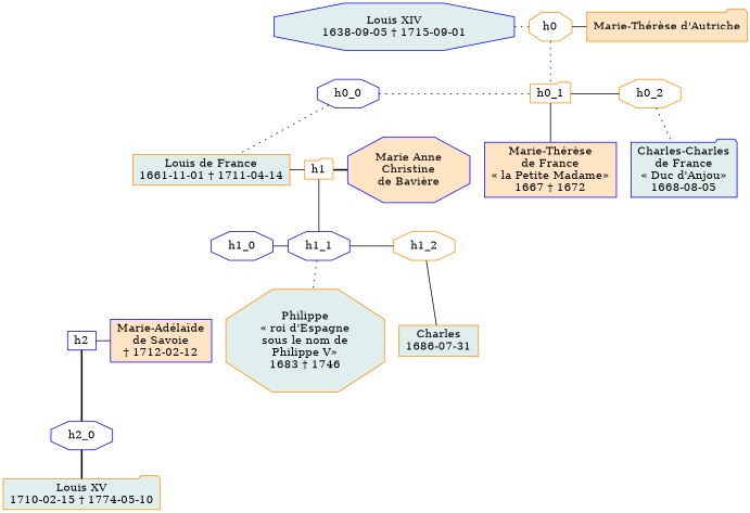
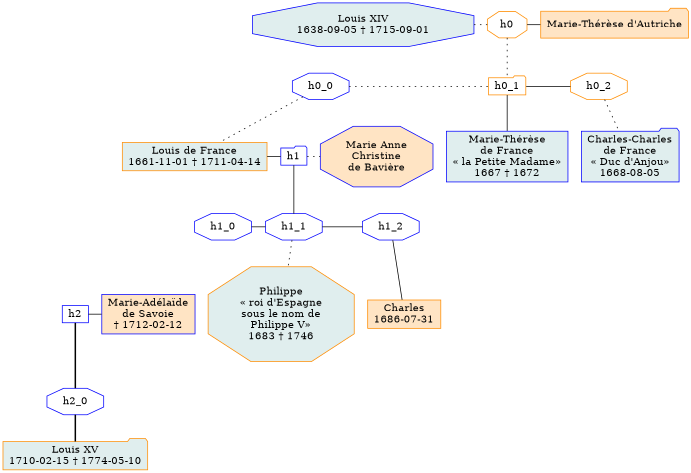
  digraph {
    rankdir=TB
    node [color=blue shape=octagon]
    edge [dir=none style=solid]
    n1 [fillcolor=azure2 label="Louis XIV\n1638-09-05 † 1715-09-01" style=filled]
    h0 [color=darkorange height=0.01 width=0.01]
    n3 [color=darkorange fillcolor=bisque label="Marie-Thérèse d'Autriche" shape=folder style=filled]
    h0_0 [height=0.01 width=0.01]
    h0_1 [color=darkorange height=0.01 shape=folder width=0.01]
    h0_2 [color=darkorange height=0.01 width=0.01]
    n7 [color=darkorange fillcolor=azure2 label="Louis de France\n1661-11-01 † 1711-04-14" shape=box style=filled]
-   h1 [color=darkorange height=0.01 shape=folder width=0.01]
-   n9 [fillcolor=bisque label="Marie-Thérèse\nde France\n« la Petite Madame»\n1667 † 1672" shape=box style=filled]
+   h1 [height=0.01 shape=folder width=0.01]
+   n9 [fillcolor=azure2 label="Marie-Thérèse\nde France\n« la Petite Madame»\n1667 † 1672" shape=box style=filled]
    n10 [fillcolor=azure2 label="Charles-Charles\nde France\n« Duc d'Anjou»\n1668-08-05" shape=folder style=filled]
    n11 [fillcolor=bisque label="Marie Anne\nChristine\nde Bavière" style=filled]
    h1_0 [height=0.01 width=0.01]
    h1_1 [height=0.01 width=0.01]
-   h1_2 [color=darkorange height=0.01 width=0.01]
+   h1_2 [height=0.01 width=0.01]
    h2 [height=0.01 shape=box width=0.01]
    n16 [color=darkorange fillcolor=azure2 label="Philippe\n« roi d'Espagne\nsous le nom de\nPhilippe V»\n1683 † 1746" style=filled]
-   n17 [color=darkorange fillcolor=azure2 label="Charles\n1686-07-31" shape=box style=filled]
+   n17 [color=darkorange fillcolor=bisque label="Charles\n1686-07-31" shape=box style=filled]
    n18 [fillcolor=bisque label="Marie-Adélaïde\nde Savoie\n† 1712-02-12" shape=box style=filled]
    h2_0 [height=0.01 width=0.01]
    n20 [color=darkorange fillcolor=azure2 label="Louis XV\n1710-02-15 † 1774-05-10" shape=folder style=filled]
    subgraph sub_1 {
      rank=same
      n1
      h0
      n3
    }
    subgraph sub_2 {
      rank=same
      h0_0
      h0_1
      h0_2
    }
    subgraph sub_3 {
      rank=same
      n7
      h1
      n9
      n10
      n11
    }
    subgraph sub_4 {
      rank=same
      h1_0
      h1_1
      h1_2
    }
    subgraph sub_5 {
      rank=same
      h2
      n16
      n17
      n18
    }
    subgraph sub_6 {
      rank=same
      h2_0
    }
    subgraph sub_7 {
      rank=same
    }
    subgraph sub_8 {
      rank=same
    }
    n1 -> h0 [style=dotted]
    h0 -> n3
    h0 -> h0_1 [style=dotted]
    h0_0 -> h0_1 [style=dotted]
    h0_0 -> n7 [style=dotted]
    h0_1 -> h0_2
    h0_1 -> n9
    h0_2 -> n10 [style=dotted]
    n7 -> h1
-   h1 -> n11 [style=bold]
+   h1 -> n11 [style=dotted]
    h1 -> h1_1
    n9 -> n10 [style=invis]
    n11 -> n9 [style=invis]
    h1_0 -> h1_1
    h1_1 -> h1_2
    h1_1 -> n16 [style=dotted]
    h1_2 -> n17
    h2 -> n18
    h2 -> h2_0 [style=bold]
    n16 -> n17 [style=invis]
    n18 -> n16 [style=invis]
    h2_0 -> n20 [style=bold]
  }
